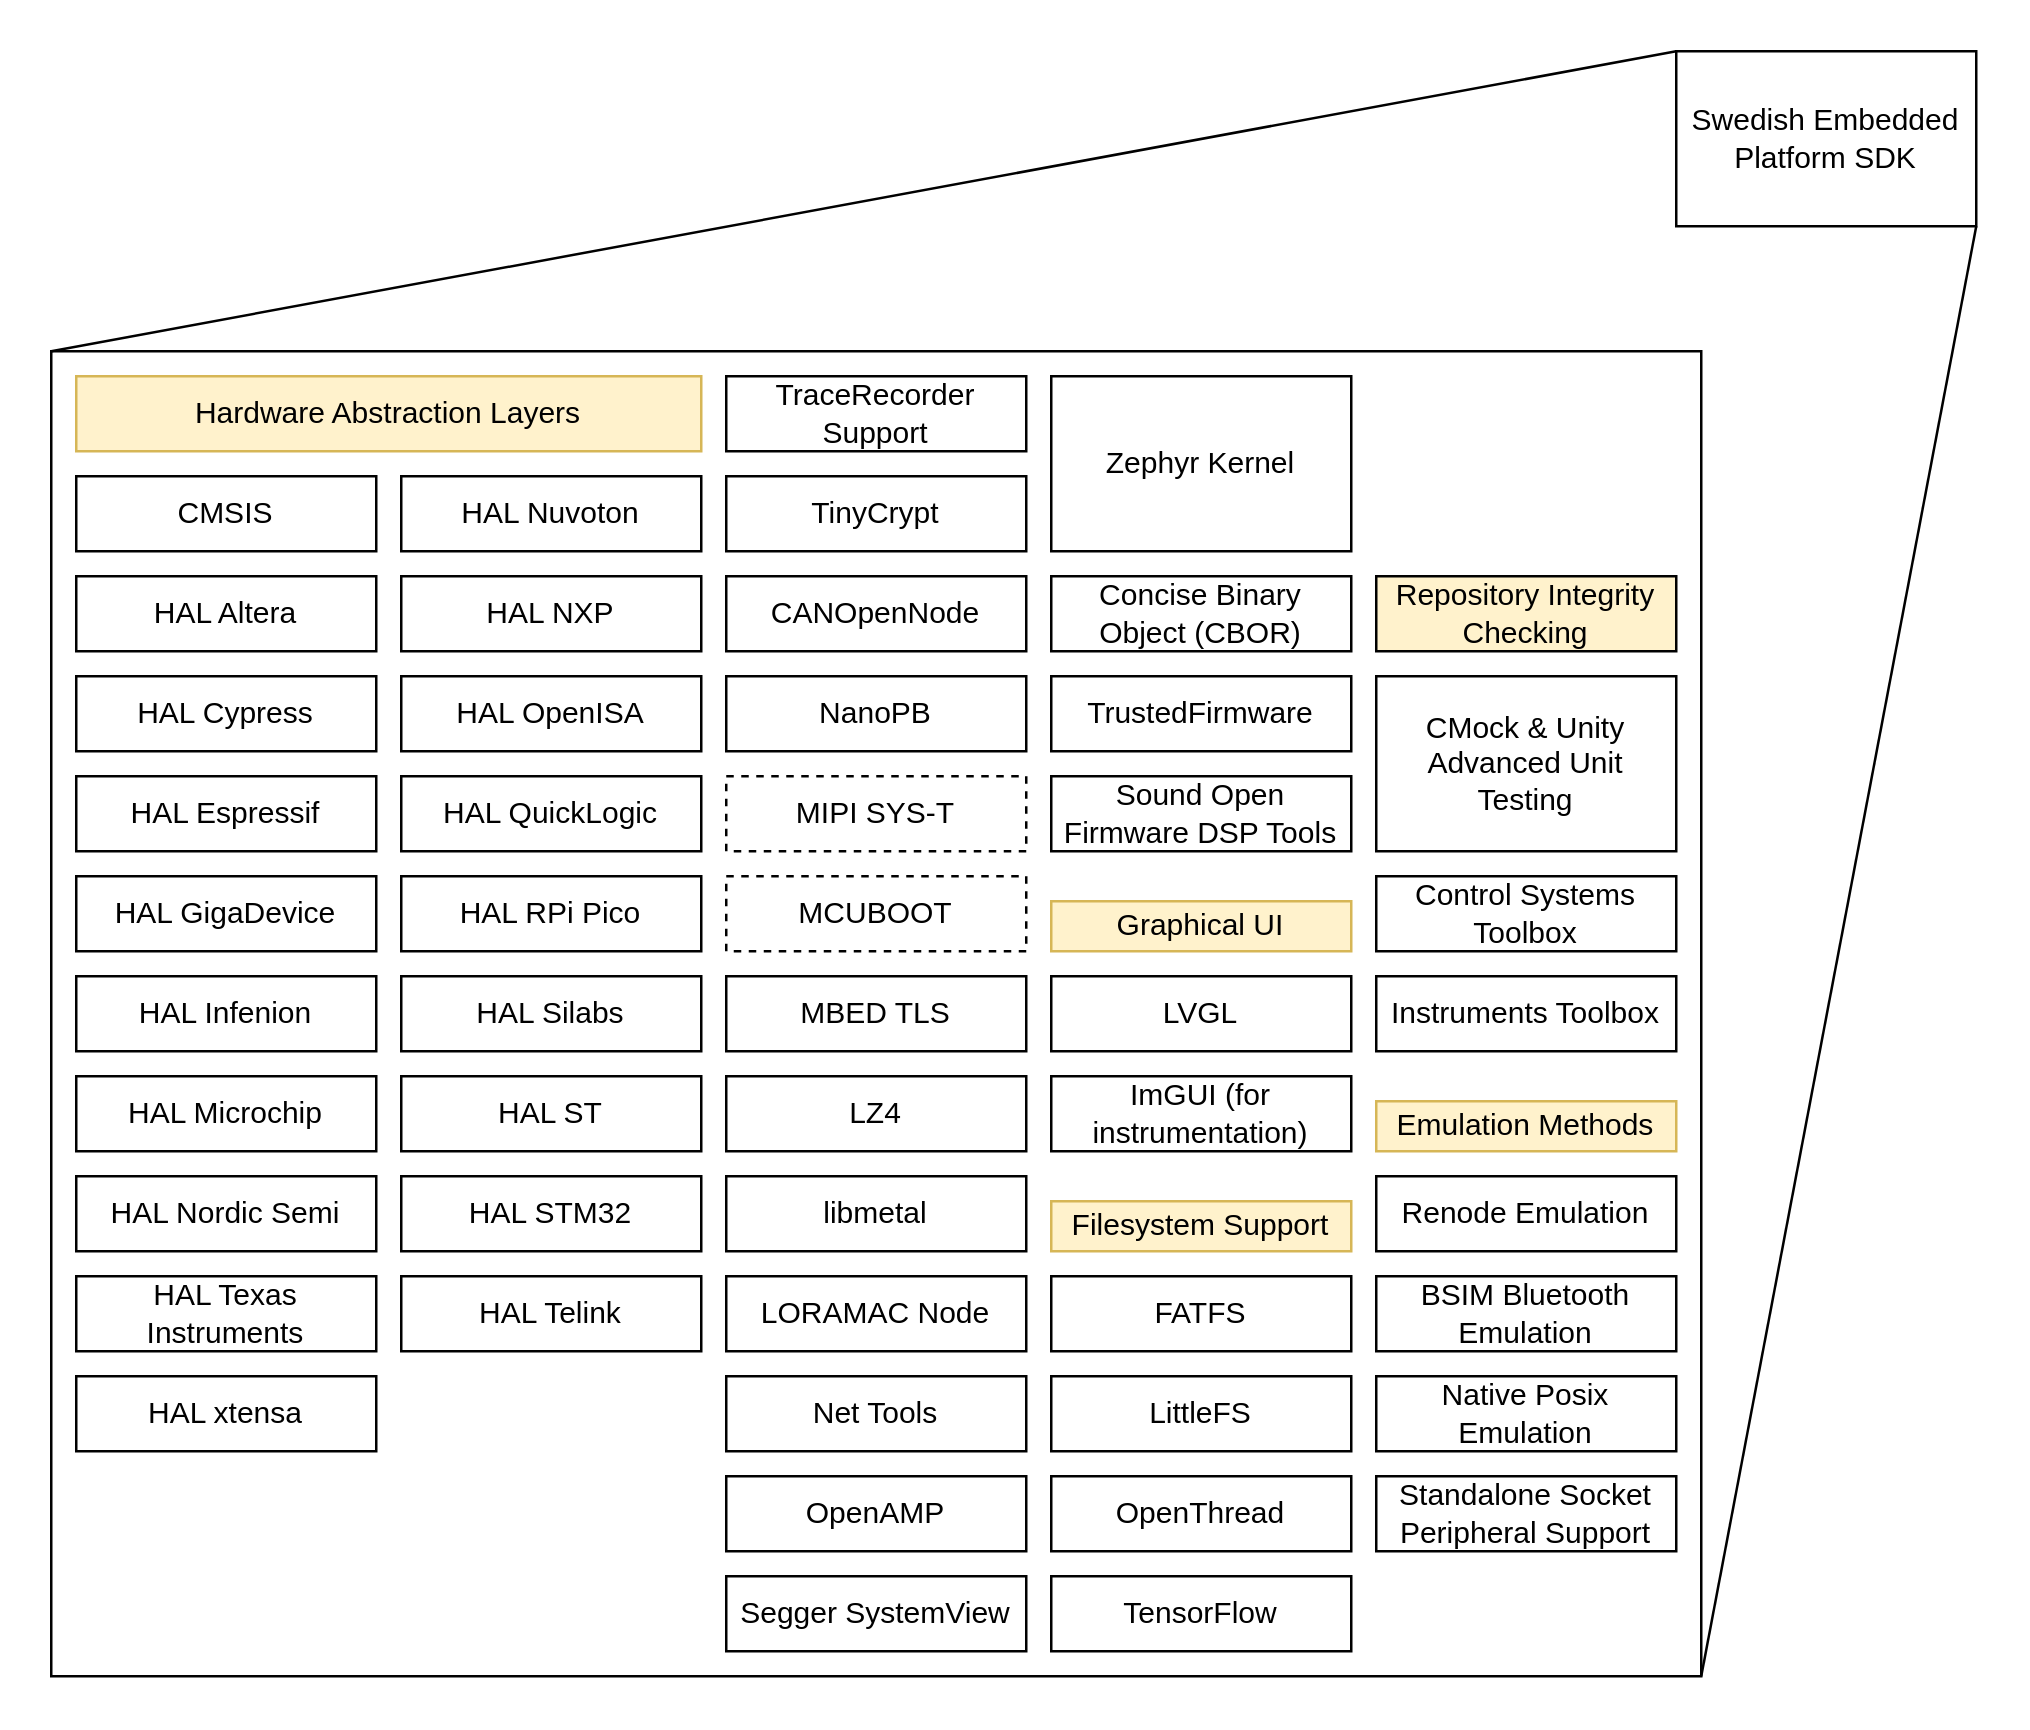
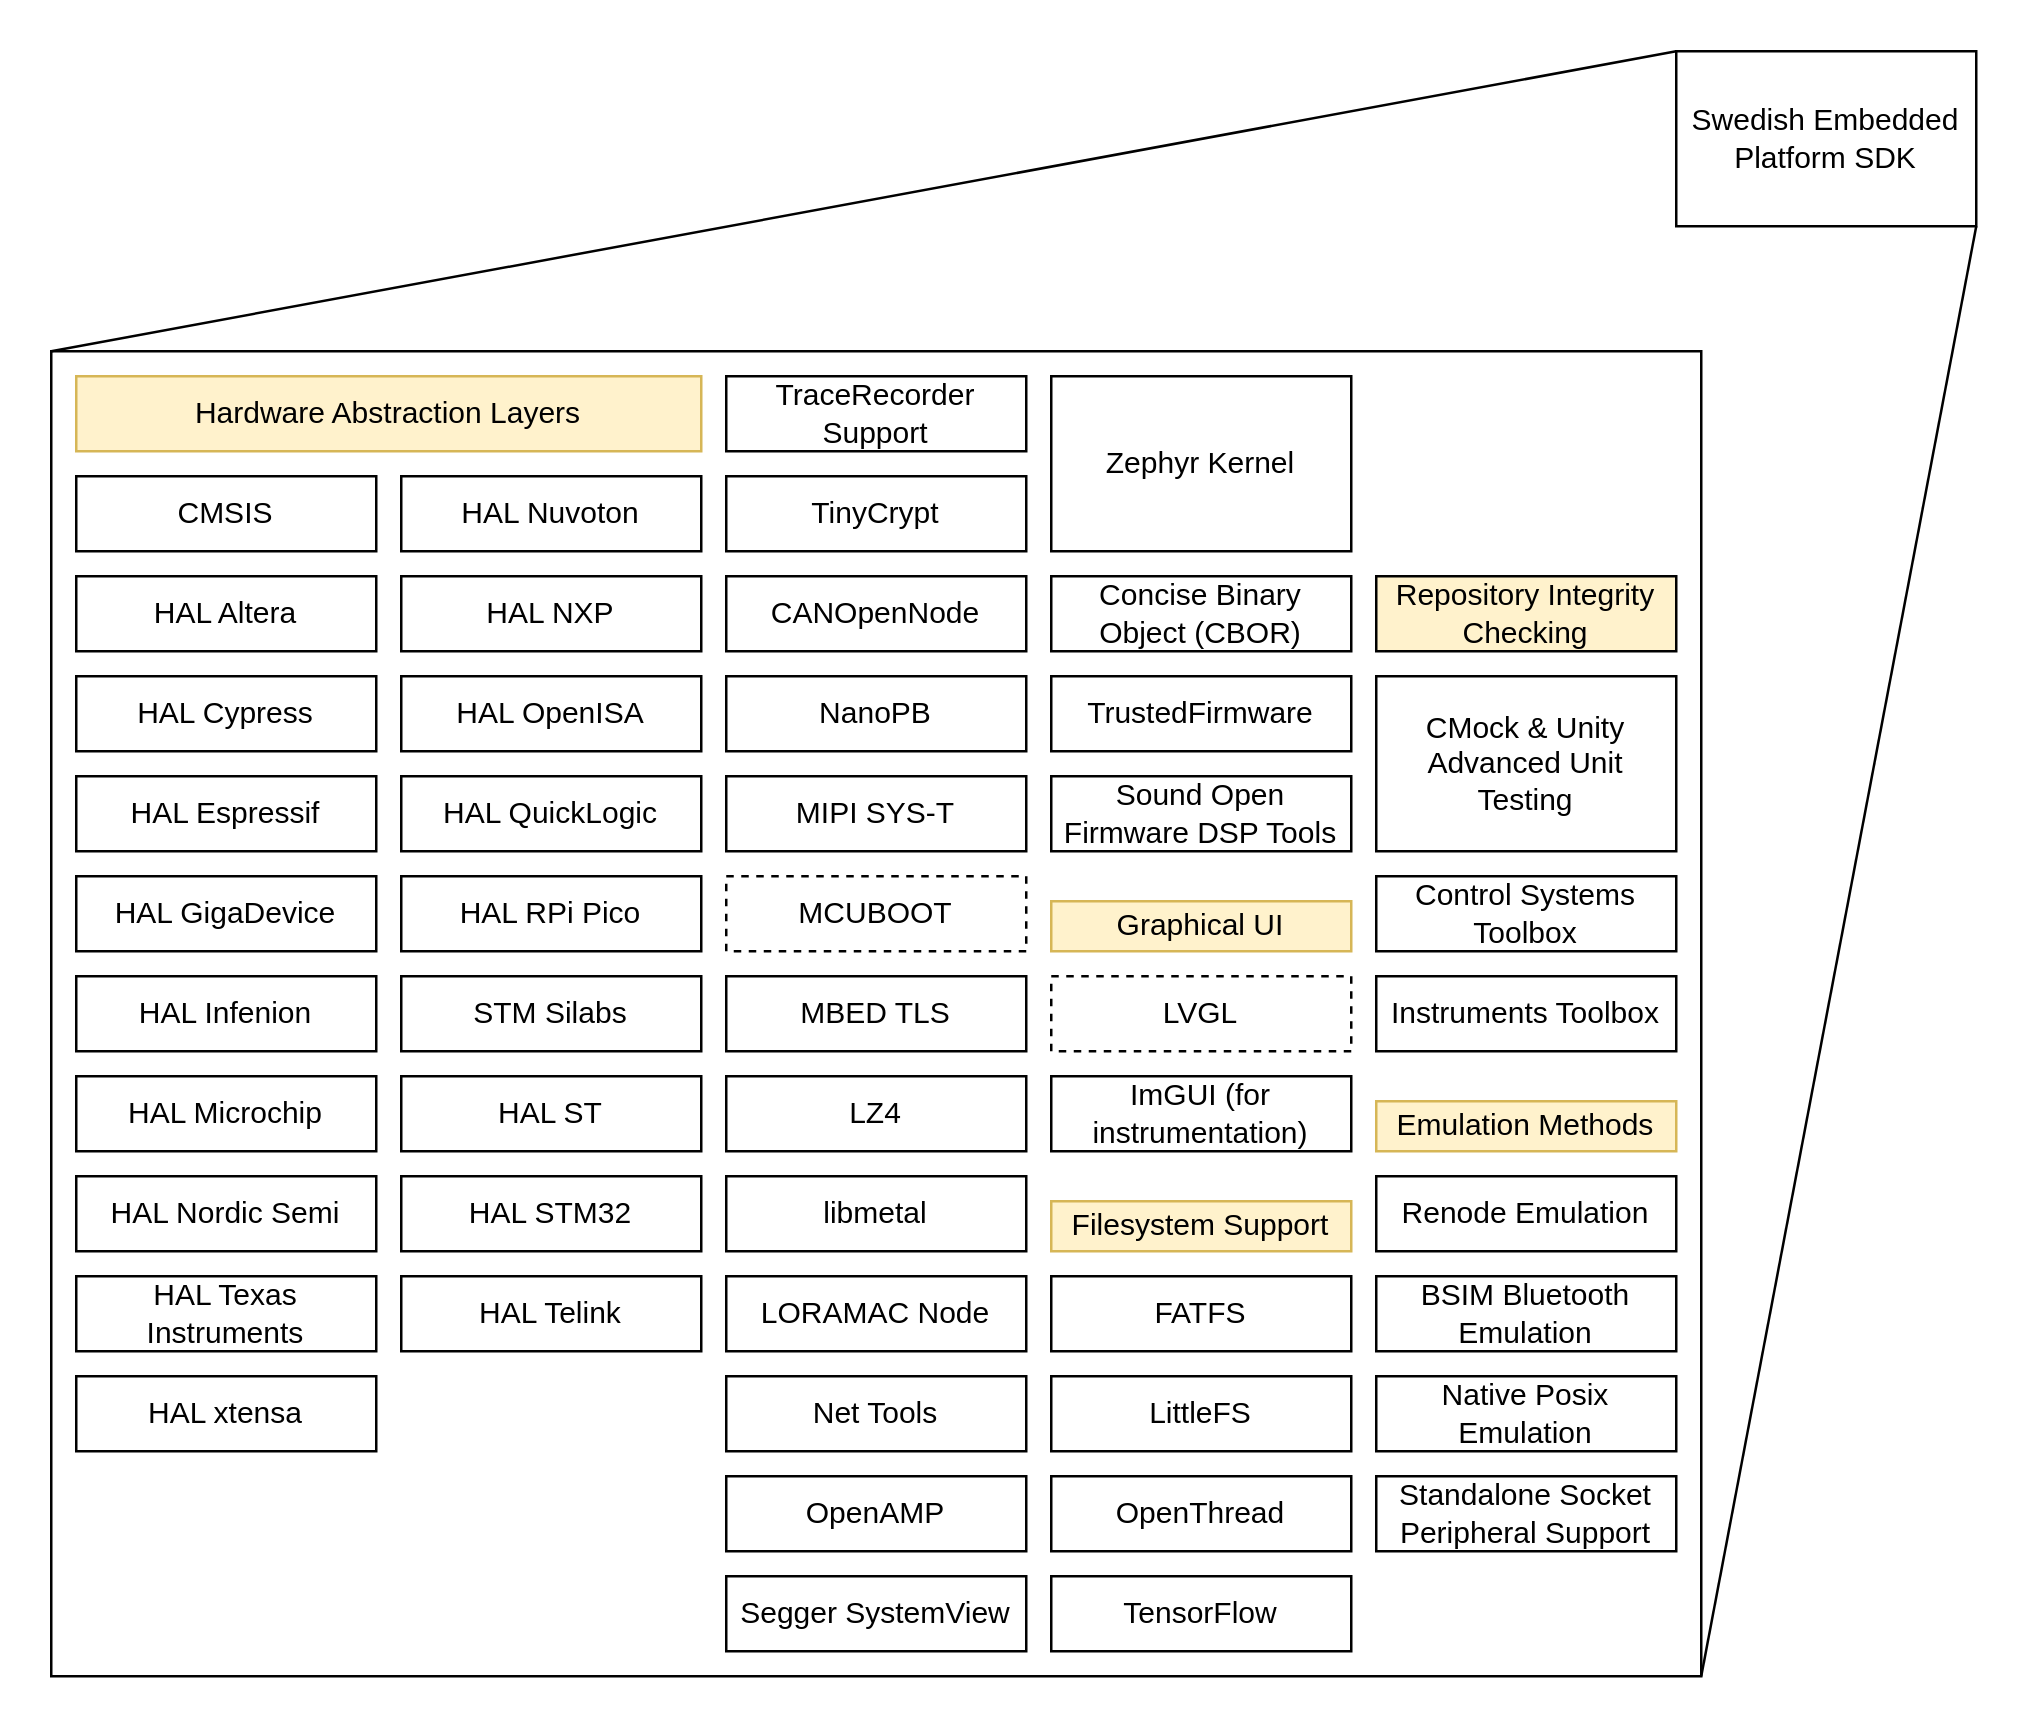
  <mxCell id="0" />
  <mxCell id="1" parent="0" />
  <mxCell id="2" value="" style="rounded=0;whiteSpace=wrap;html=1;" vertex="1" parent="1"><mxGeometry x="20" y="140" width="660" height="530" as="geometry" /></mxCell>
  <mxCell id="3" style="edgeStyle=none;rounded=0;orthogonalLoop=1;jettySize=auto;html=1;exitX=0;exitY=0;exitDx=0;exitDy=0;entryX=0;entryY=0;entryDx=0;entryDy=0;endArrow=none;endFill=0;" edge="1" parent="1" source="5" target="2"><mxGeometry relative="1" as="geometry" /></mxCell>
  <mxCell id="4" style="edgeStyle=none;rounded=0;orthogonalLoop=1;jettySize=auto;html=1;exitX=1;exitY=1;exitDx=0;exitDy=0;entryX=1;entryY=1;entryDx=0;entryDy=0;endArrow=none;endFill=0;" edge="1" parent="1" source="5" target="2"><mxGeometry relative="1" as="geometry" /></mxCell>
  <mxCell id="5" value="Swedish Embedded Platform SDK" style="rounded=0;whiteSpace=wrap;html=1;" vertex="1" parent="1"><mxGeometry x="670" y="20" width="120" height="70" as="geometry" /></mxCell>
  <mxCell id="6" value="Zephyr Kernel" style="rounded=0;whiteSpace=wrap;html=1;" vertex="1" parent="1"><mxGeometry x="420" y="150" width="120" height="70" as="geometry" /></mxCell>
  <mxCell id="7" value="Repository Integrity Checking" style="rounded=0;whiteSpace=wrap;html=1;fillColor=#fff2cc;" vertex="1" parent="1"><mxGeometry x="550" y="230" width="120" height="30" as="geometry" /></mxCell>
  <mxCell id="8" value="CMock &amp;amp; Unity Advanced Unit Testing" style="rounded=0;whiteSpace=wrap;html=1;" vertex="1" parent="1"><mxGeometry x="550" y="270" width="120" height="70" as="geometry" /></mxCell>
  <mxCell id="9" value="Renode Emulation" style="rounded=0;whiteSpace=wrap;html=1;" vertex="1" parent="1"><mxGeometry x="550" y="470" width="120" height="30" as="geometry" /></mxCell>
  <mxCell id="10" value="Control Systems Toolbox" style="rounded=0;whiteSpace=wrap;html=1;" vertex="1" parent="1"><mxGeometry x="550" y="350" width="120" height="30" as="geometry" /></mxCell>
  <mxCell id="11" value="Instruments Toolbox" style="rounded=0;whiteSpace=wrap;html=1;" vertex="1" parent="1"><mxGeometry x="550" y="390" width="120" height="30" as="geometry" /></mxCell>
  <mxCell id="12" value="CANOpenNode" style="rounded=0;whiteSpace=wrap;html=1;" vertex="1" parent="1"><mxGeometry x="290" y="230" width="120" height="30" as="geometry" /></mxCell>
  <mxCell id="13" value="CMSIS" style="rounded=0;whiteSpace=wrap;html=1;" vertex="1" parent="1"><mxGeometry x="30" y="190" width="120" height="30" as="geometry" /></mxCell>
  <mxCell id="14" value="FATFS" style="rounded=0;whiteSpace=wrap;html=1;" vertex="1" parent="1"><mxGeometry x="420" y="510" width="120" height="30" as="geometry" /></mxCell>
  <mxCell id="15" value="HAL Altera" style="rounded=0;whiteSpace=wrap;html=1;" vertex="1" parent="1"><mxGeometry x="30" y="230" width="120" height="30" as="geometry" /></mxCell>
  <mxCell id="16" value="HAL Cypress" style="rounded=0;whiteSpace=wrap;html=1;" vertex="1" parent="1"><mxGeometry x="30" y="270" width="120" height="30" as="geometry" /></mxCell>
  <mxCell id="17" value="HAL Espressif" style="rounded=0;whiteSpace=wrap;html=1;" vertex="1" parent="1"><mxGeometry x="30" y="310" width="120" height="30" as="geometry" /></mxCell>
  <mxCell id="18" value="HAL GigaDevice" style="rounded=0;whiteSpace=wrap;html=1;" vertex="1" parent="1"><mxGeometry x="30" y="350" width="120" height="30" as="geometry" /></mxCell>
  <mxCell id="19" value="HAL Infenion" style="rounded=0;whiteSpace=wrap;html=1;" vertex="1" parent="1"><mxGeometry x="30" y="390" width="120" height="30" as="geometry" /></mxCell>
  <mxCell id="20" value="HAL Microchip" style="rounded=0;whiteSpace=wrap;html=1;" vertex="1" parent="1"><mxGeometry x="30" y="430" width="120" height="30" as="geometry" /></mxCell>
  <mxCell id="21" value="HAL Nordic Semi" style="rounded=0;whiteSpace=wrap;html=1;" vertex="1" parent="1"><mxGeometry x="30" y="470" width="120" height="30" as="geometry" /></mxCell>
  <mxCell id="22" value="HAL Nuvoton" style="rounded=0;whiteSpace=wrap;html=1;" vertex="1" parent="1"><mxGeometry x="160" y="190" width="120" height="30" as="geometry" /></mxCell>
  <mxCell id="23" value="HAL NXP" style="rounded=0;whiteSpace=wrap;html=1;" vertex="1" parent="1"><mxGeometry x="160" y="230" width="120" height="30" as="geometry" /></mxCell>
  <mxCell id="24" value="HAL OpenISA" style="rounded=0;whiteSpace=wrap;html=1;" vertex="1" parent="1"><mxGeometry x="160" y="270" width="120" height="30" as="geometry" /></mxCell>
  <mxCell id="25" value="HAL QuickLogic" style="rounded=0;whiteSpace=wrap;html=1;" vertex="1" parent="1"><mxGeometry x="160" y="310" width="120" height="30" as="geometry" /></mxCell>
  <mxCell id="26" value="HAL RPi Pico" style="rounded=0;whiteSpace=wrap;html=1;" vertex="1" parent="1"><mxGeometry x="160" y="350" width="120" height="30" as="geometry" /></mxCell>
- <mxCell id="27" value="HAL Silabs" style="rounded=0;whiteSpace=wrap;html=1;" vertex="1" parent="1"><mxGeometry x="160" y="390" width="120" height="30" as="geometry" /></mxCell>
+ <mxCell id="27" value="STM Silabs" style="rounded=0;whiteSpace=wrap;html=1;" vertex="1" parent="1"><mxGeometry x="160" y="390" width="120" height="30" as="geometry" /></mxCell>
  <mxCell id="28" value="HAL ST" style="rounded=0;whiteSpace=wrap;html=1;" vertex="1" parent="1"><mxGeometry x="160" y="430" width="120" height="30" as="geometry" /></mxCell>
  <mxCell id="29" value="HAL STM32" style="rounded=0;whiteSpace=wrap;html=1;" vertex="1" parent="1"><mxGeometry x="160" y="470" width="120" height="30" as="geometry" /></mxCell>
  <mxCell id="30" value="HAL Telink" style="rounded=0;whiteSpace=wrap;html=1;" vertex="1" parent="1"><mxGeometry x="160" y="510" width="120" height="30" as="geometry" /></mxCell>
  <mxCell id="31" value="HAL Texas Instruments" style="rounded=0;whiteSpace=wrap;html=1;" vertex="1" parent="1"><mxGeometry x="30" y="510" width="120" height="30" as="geometry" /></mxCell>
  <mxCell id="32" value="HAL xtensa" style="rounded=0;whiteSpace=wrap;html=1;" vertex="1" parent="1"><mxGeometry x="30" y="550" width="120" height="30" as="geometry" /></mxCell>
  <mxCell id="33" value="libmetal" style="rounded=0;whiteSpace=wrap;html=1;" vertex="1" parent="1"><mxGeometry x="290" y="470" width="120" height="30" as="geometry" /></mxCell>
  <mxCell id="34" value="LittleFS" style="rounded=0;whiteSpace=wrap;html=1;" vertex="1" parent="1"><mxGeometry x="420" y="550" width="120" height="30" as="geometry" /></mxCell>
  <mxCell id="35" value="LORAMAC Node" style="rounded=0;whiteSpace=wrap;html=1;" vertex="1" parent="1"><mxGeometry x="290" y="510" width="120" height="30" as="geometry" /></mxCell>
- <mxCell id="36" value="LVGL" style="rounded=0;whiteSpace=wrap;html=1;" vertex="1" parent="1"><mxGeometry x="420" y="390" width="120" height="30" as="geometry" /></mxCell>
+ <mxCell id="36" value="LVGL" style="rounded=0;whiteSpace=wrap;html=1;dashed=1;" vertex="1" parent="1"><mxGeometry x="420" y="390" width="120" height="30" as="geometry" /></mxCell>
  <mxCell id="37" value="LZ4" style="rounded=0;whiteSpace=wrap;html=1;" vertex="1" parent="1"><mxGeometry x="290" y="430" width="120" height="30" as="geometry" /></mxCell>
  <mxCell id="38" value="MBED TLS" style="rounded=0;whiteSpace=wrap;html=1;" vertex="1" parent="1"><mxGeometry x="290" y="390" width="120" height="30" as="geometry" /></mxCell>
  <mxCell id="39" value="MCUBOOT" style="rounded=0;whiteSpace=wrap;html=1;dashed=1;" vertex="1" parent="1"><mxGeometry x="290" y="350" width="120" height="30" as="geometry" /></mxCell>
- <mxCell id="40" value="MIPI SYS-T" style="rounded=0;whiteSpace=wrap;html=1;dashed=1;" vertex="1" parent="1"><mxGeometry x="290" y="310" width="120" height="30" as="geometry" /></mxCell>
+ <mxCell id="40" value="MIPI SYS-T" style="rounded=0;whiteSpace=wrap;html=1;" vertex="1" parent="1"><mxGeometry x="290" y="310" width="120" height="30" as="geometry" /></mxCell>
  <mxCell id="41" value="NanoPB" style="rounded=0;whiteSpace=wrap;html=1;" vertex="1" parent="1"><mxGeometry x="290" y="270" width="120" height="30" as="geometry" /></mxCell>
  <mxCell id="42" value="Net Tools" style="rounded=0;whiteSpace=wrap;html=1;" vertex="1" parent="1"><mxGeometry x="290" y="550" width="120" height="30" as="geometry" /></mxCell>
  <mxCell id="43" value="BSIM Bluetooth Emulation" style="rounded=0;whiteSpace=wrap;html=1;" vertex="1" parent="1"><mxGeometry x="550" y="510" width="120" height="30" as="geometry" /></mxCell>
  <mxCell id="44" value="Native Posix Emulation" style="rounded=0;whiteSpace=wrap;html=1;" vertex="1" parent="1"><mxGeometry x="550" y="550" width="120" height="30" as="geometry" /></mxCell>
  <mxCell id="45" value="Emulation Methods" style="rounded=0;whiteSpace=wrap;html=1;fillColor=#fff2cc;strokeColor=#d6b656;" vertex="1" parent="1"><mxGeometry x="550" y="440" width="120" height="20" as="geometry" /></mxCell>
  <mxCell id="46" value="Hardware Abstraction Layers" style="rounded=0;whiteSpace=wrap;html=1;fillColor=#fff2cc;strokeColor=#d6b656;" vertex="1" parent="1"><mxGeometry x="30" y="150" width="250" height="30" as="geometry" /></mxCell>
  <mxCell id="47" value="Filesystem Support" style="rounded=0;whiteSpace=wrap;html=1;fillColor=#fff2cc;strokeColor=#d6b656;" vertex="1" parent="1"><mxGeometry x="420" y="480" width="120" height="20" as="geometry" /></mxCell>
  <mxCell id="48" value="Graphical UI" style="rounded=0;whiteSpace=wrap;html=1;fillColor=#fff2cc;strokeColor=#d6b656;" vertex="1" parent="1"><mxGeometry x="420" y="360" width="120" height="20" as="geometry" /></mxCell>
  <mxCell id="49" value="ImGUI (for instrumentation)" style="rounded=0;whiteSpace=wrap;html=1;" vertex="1" parent="1"><mxGeometry x="420" y="430" width="120" height="30" as="geometry" /></mxCell>
  <mxCell id="50" value="OpenAMP" style="rounded=0;whiteSpace=wrap;html=1;" vertex="1" parent="1"><mxGeometry x="290" y="590" width="120" height="30" as="geometry" /></mxCell>
  <mxCell id="51" value="OpenThread" style="rounded=0;whiteSpace=wrap;html=1;" vertex="1" parent="1"><mxGeometry x="420" y="590" width="120" height="30" as="geometry" /></mxCell>
  <mxCell id="52" value="Segger SystemView" style="rounded=0;whiteSpace=wrap;html=1;" vertex="1" parent="1"><mxGeometry x="290" y="630" width="120" height="30" as="geometry" /></mxCell>
  <mxCell id="53" value="TensorFlow" style="rounded=0;whiteSpace=wrap;html=1;" vertex="1" parent="1"><mxGeometry x="420" y="630" width="120" height="30" as="geometry" /></mxCell>
  <mxCell id="54" value="Sound Open Firmware DSP Tools" style="rounded=0;whiteSpace=wrap;html=1;" vertex="1" parent="1"><mxGeometry x="420" y="310" width="120" height="30" as="geometry" /></mxCell>
  <mxCell id="55" value="Concise Binary Object (CBOR)" style="rounded=0;whiteSpace=wrap;html=1;" vertex="1" parent="1"><mxGeometry x="420" y="230" width="120" height="30" as="geometry" /></mxCell>
  <mxCell id="56" value="TinyCrypt" style="rounded=0;whiteSpace=wrap;html=1;" vertex="1" parent="1"><mxGeometry x="290" y="190" width="120" height="30" as="geometry" /></mxCell>
  <mxCell id="57" value="TraceRecorder Support" style="rounded=0;whiteSpace=wrap;html=1;" vertex="1" parent="1"><mxGeometry x="290" y="150" width="120" height="30" as="geometry" /></mxCell>
  <mxCell id="58" value="TrustedFirmware" style="rounded=0;whiteSpace=wrap;html=1;" vertex="1" parent="1"><mxGeometry x="420" y="270" width="120" height="30" as="geometry" /></mxCell>
  <mxCell id="59" value="Standalone Socket Peripheral Support" style="rounded=0;whiteSpace=wrap;html=1;" vertex="1" parent="1"><mxGeometry x="550" y="590" width="120" height="30" as="geometry" /></mxCell>
